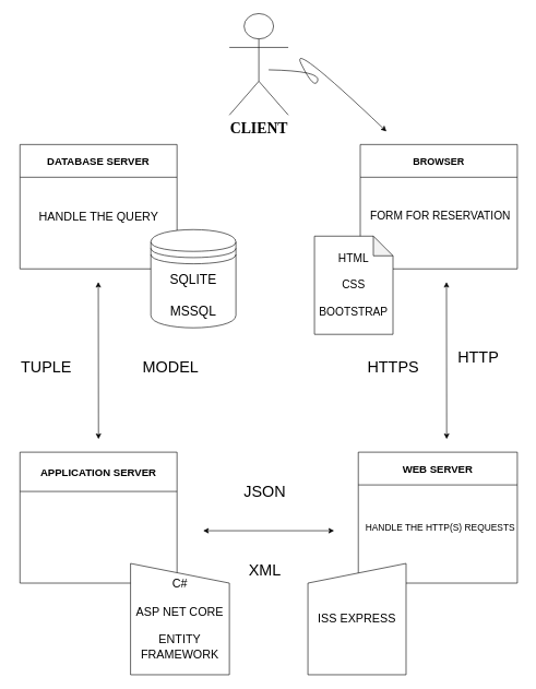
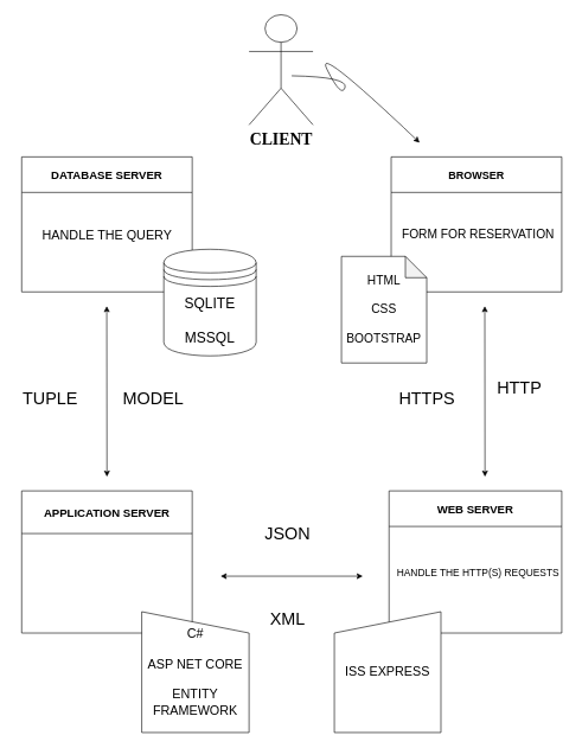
  <mxCell id="0" />
  <mxCell id="1" parent="0" />
  <mxCell id="2" value="CLIENT" style="shape=umlActor;verticalLabelPosition=bottom;verticalAlign=top;html=1;outlineConnect=0;fontSize=23;fontStyle=1;fontFamily=Comic Sans MS;" vertex="1" parent="1"><mxGeometry x="350" y="20" width="90" height="155" as="geometry" /></mxCell>
  <mxCell id="3" value="BROWSER" style="swimlane;fontSize=15;startSize=50;" vertex="1" parent="1"><mxGeometry x="550" y="220" width="240" height="190" as="geometry" /></mxCell>
  <mxCell id="4" value="FORM FOR RESERVATION" style="text;html=1;align=center;verticalAlign=middle;resizable=0;points=[];autosize=1;strokeColor=none;fillColor=none;fontSize=17;fontStyle=0" vertex="1" parent="3"><mxGeometry x="2" y="95" width="240" height="30" as="geometry" /></mxCell>
  <mxCell id="5" value="" style="endArrow=classic;startArrow=classic;html=1;rounded=0;" edge="1" parent="1"><mxGeometry width="50" height="50" relative="1" as="geometry"><mxPoint x="682" y="670" as="sourcePoint" /><mxPoint x="681.73" y="430" as="targetPoint" /></mxGeometry></mxCell>
  <mxCell id="6" value="WEB SERVER" style="swimlane;fontSize=16;startSize=50;" vertex="1" parent="1"><mxGeometry x="547" y="690" width="243" height="200" as="geometry" /></mxCell>
  <mxCell id="7" value="&lt;div&gt;&amp;nbsp; &amp;nbsp; &amp;nbsp; &amp;nbsp;&amp;nbsp;&lt;/div&gt;" style="text;html=1;align=left;verticalAlign=middle;resizable=0;points=[];autosize=1;strokeColor=none;fillColor=none;" vertex="1" parent="6"><mxGeometry y="50" width="50" height="30" as="geometry" /></mxCell>
  <mxCell id="8" value="HANDLE THE HTTP(S) REQUESTS" style="text;html=1;align=center;verticalAlign=middle;resizable=0;points=[];autosize=1;strokeColor=none;fillColor=none;fontStyle=0;fontSize=14;" vertex="1" parent="6"><mxGeometry y="100" width="250" height="30" as="geometry" /></mxCell>
  <mxCell id="9" value="" style="endArrow=classic;startArrow=classic;html=1;rounded=0;" edge="1" parent="1"><mxGeometry width="50" height="50" relative="1" as="geometry"><mxPoint x="310" y="810" as="sourcePoint" /><mxPoint x="510" y="810" as="targetPoint" /></mxGeometry></mxCell>
  <mxCell id="10" value="HTTP" style="text;html=1;align=center;verticalAlign=middle;resizable=0;points=[];autosize=1;strokeColor=none;fillColor=none;rounded=0;flipV=1;flipH=1;fontSize=24;" vertex="1" parent="1"><mxGeometry x="685" y="525" width="90" height="40" as="geometry" /></mxCell>
  <mxCell id="11" value="HTTPS" style="text;html=1;align=center;verticalAlign=middle;resizable=0;points=[];autosize=1;strokeColor=none;fillColor=none;rounded=0;flipV=1;flipH=1;fontSize=24;" vertex="1" parent="1"><mxGeometry x="550" y="540" width="100" height="40" as="geometry" /></mxCell>
  <mxCell id="12" value="APPLICATION SERVER" style="swimlane;fontSize=16;startSize=60;" vertex="1" parent="1"><mxGeometry x="30" y="690" width="240" height="200" as="geometry" /></mxCell>
  <mxCell id="13" value="&lt;div&gt;&amp;nbsp; &amp;nbsp; &amp;nbsp; &amp;nbsp;&amp;nbsp;&lt;/div&gt;" style="text;html=1;align=left;verticalAlign=middle;resizable=0;points=[];autosize=1;strokeColor=none;fillColor=none;" vertex="1" parent="12"><mxGeometry y="50" width="50" height="30" as="geometry" /></mxCell>
  <mxCell id="14" value="JSON" style="text;html=1;align=center;verticalAlign=middle;resizable=0;points=[];autosize=1;strokeColor=none;fillColor=none;rounded=0;flipV=1;flipH=1;fontSize=24;" vertex="1" parent="1"><mxGeometry x="359" y="730" width="90" height="40" as="geometry" /></mxCell>
  <mxCell id="15" value="XML" style="text;html=1;align=center;verticalAlign=middle;resizable=0;points=[];autosize=1;strokeColor=none;fillColor=none;rounded=0;flipV=1;flipH=1;fontSize=24;" vertex="1" parent="1"><mxGeometry x="369" y="850" width="70" height="40" as="geometry" /></mxCell>
  <mxCell id="16" value="DATABASE SERVER" style="swimlane;fontSize=16;startSize=50;" vertex="1" parent="1"><mxGeometry x="30" y="220" width="240" height="190" as="geometry" /></mxCell>
  <mxCell id="17" value="&lt;div&gt;&amp;nbsp; &amp;nbsp; &amp;nbsp; &amp;nbsp;&amp;nbsp;&lt;/div&gt;" style="text;html=1;align=left;verticalAlign=middle;resizable=0;points=[];autosize=1;strokeColor=none;fillColor=none;" vertex="1" parent="16"><mxGeometry y="50" width="50" height="30" as="geometry" /></mxCell>
  <mxCell id="18" value="HANDLE THE QUERY" style="text;html=1;align=center;verticalAlign=middle;resizable=0;points=[];autosize=1;strokeColor=none;fillColor=none;fontStyle=0;fontSize=18;" vertex="1" parent="16"><mxGeometry x="15" y="90" width="210" height="40" as="geometry" /></mxCell>
  <mxCell id="19" value="" style="endArrow=classic;startArrow=classic;html=1;rounded=0;" edge="1" parent="1"><mxGeometry width="50" height="50" relative="1" as="geometry"><mxPoint x="150" y="670" as="sourcePoint" /><mxPoint x="149.73" y="430" as="targetPoint" /></mxGeometry></mxCell>
- <mxCell id="20" value="MODEL" style="text;html=1;align=center;verticalAlign=middle;resizable=0;points=[];autosize=1;strokeColor=none;fillColor=none;rounded=0;flipV=1;flipH=1;fontSize=24;" vertex="1" parent="1"><mxGeometry x="205" y="540" width="110" height="40" as="geometry" /></mxCell>
+ <mxCell id="20" value="MODEL" style="text;html=1;align=center;verticalAlign=middle;resizable=0;points=[];autosize=1;strokeColor=none;fillColor=none;rounded=0;flipV=1;flipH=1;fontSize=24;" vertex="1" parent="1"><mxGeometry x="160" y="540" width="110" height="40" as="geometry" /></mxCell>
  <mxCell id="21" value="TUPLE" style="text;html=1;align=center;verticalAlign=middle;resizable=0;points=[];autosize=1;strokeColor=none;fillColor=none;rounded=0;flipV=1;flipH=1;fontSize=24;" vertex="1" parent="1"><mxGeometry x="20" y="540" width="100" height="40" as="geometry" /></mxCell>
  <mxCell id="22" value="" style="curved=1;endArrow=classic;html=1;rounded=0;" edge="1" parent="1"><mxGeometry width="50" height="50" relative="1" as="geometry"><mxPoint x="410" y="105.9" as="sourcePoint" /><mxPoint x="590" y="200" as="targetPoint" /><Array as="points"><mxPoint x="490" y="107.5" /><mxPoint x="480" y="137.5" /><mxPoint x="440" y="57.5" /></Array></mxGeometry></mxCell>
  <mxCell id="23" value="&lt;font style=&quot;font-size: 20px;&quot;&gt;SQLITE&lt;/font&gt;&lt;div&gt;&lt;span style=&quot;font-size: 20px;&quot;&gt;&lt;br&gt;&lt;/span&gt;&lt;div&gt;&lt;font style=&quot;font-size: 20px;&quot;&gt;MSSQL&lt;/font&gt;&lt;/div&gt;&lt;/div&gt;" style="shape=datastore;whiteSpace=wrap;html=1;" vertex="1" parent="1"><mxGeometry x="230" y="350" width="130" height="150" as="geometry" /></mxCell>
  <mxCell id="24" value="&lt;font style=&quot;font-size: 17px;&quot;&gt;HTML&lt;/font&gt;&lt;div&gt;&lt;font style=&quot;font-size: 17px;&quot;&gt;&amp;nbsp;&lt;/font&gt;&lt;div&gt;&lt;font style=&quot;font-size: 17px;&quot;&gt;CSS&lt;/font&gt;&lt;/div&gt;&lt;div&gt;&lt;font style=&quot;font-size: 17px;&quot;&gt;&lt;br&gt;&lt;/font&gt;&lt;/div&gt;&lt;div&gt;&lt;font style=&quot;font-size: 17px;&quot;&gt;BOOTSTRAP&lt;/font&gt;&lt;/div&gt;&lt;/div&gt;" style="shape=note;whiteSpace=wrap;html=1;backgroundOutline=1;darkOpacity=0.05;" vertex="1" parent="1"><mxGeometry x="480" y="360" width="120" height="150" as="geometry" /></mxCell>
  <mxCell id="25" value="&lt;font style=&quot;font-size: 18px;&quot;&gt;C#&lt;/font&gt;&lt;div&gt;&lt;font style=&quot;font-size: 18px;&quot;&gt;&lt;br&gt;&lt;/font&gt;&lt;div&gt;&lt;font style=&quot;font-size: 18px;&quot;&gt;ASP NET CORE&lt;/font&gt;&lt;/div&gt;&lt;div&gt;&lt;font style=&quot;font-size: 18px;&quot;&gt;&amp;nbsp;&lt;/font&gt;&lt;/div&gt;&lt;div&gt;&lt;font style=&quot;font-size: 18px;&quot;&gt;ENTITY FRAMEWORK&lt;/font&gt;&lt;/div&gt;&lt;/div&gt;" style="shape=manualInput;whiteSpace=wrap;html=1;spacing=4;direction=east;flipH=1;" vertex="1" parent="1"><mxGeometry x="199" y="860" width="151" height="170" as="geometry" /></mxCell>
  <mxCell id="26" value="&lt;span style=&quot;font-size: 18px;&quot;&gt;ISS EXPRESS&lt;/span&gt;" style="shape=manualInput;whiteSpace=wrap;html=1;spacing=4;direction=west;flipH=1;flipV=1;" vertex="1" parent="1"><mxGeometry x="470" y="860" width="150" height="170" as="geometry" /></mxCell>
